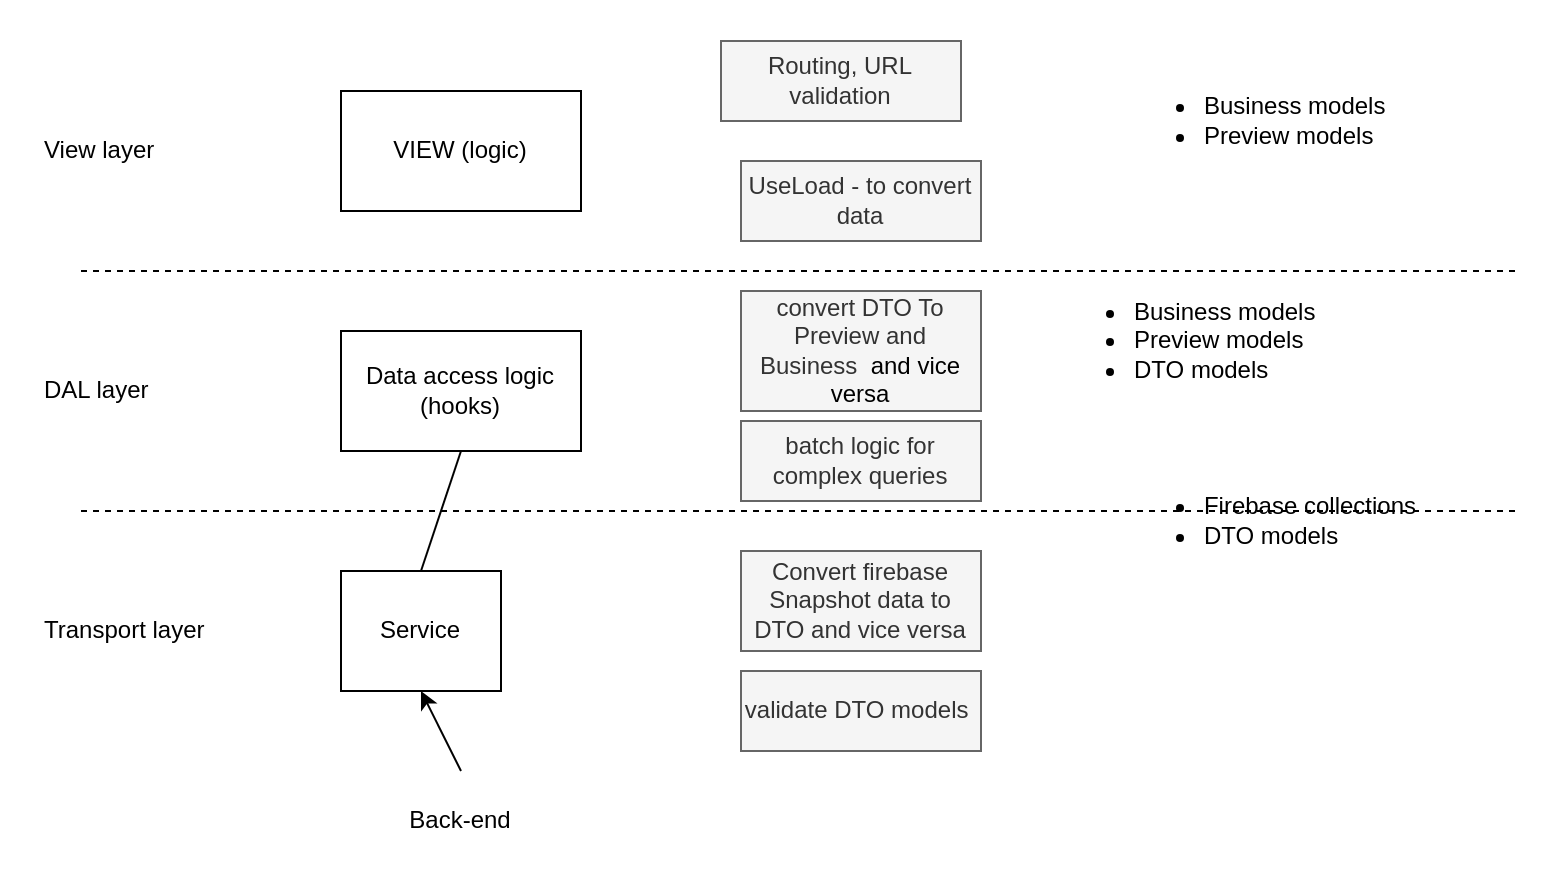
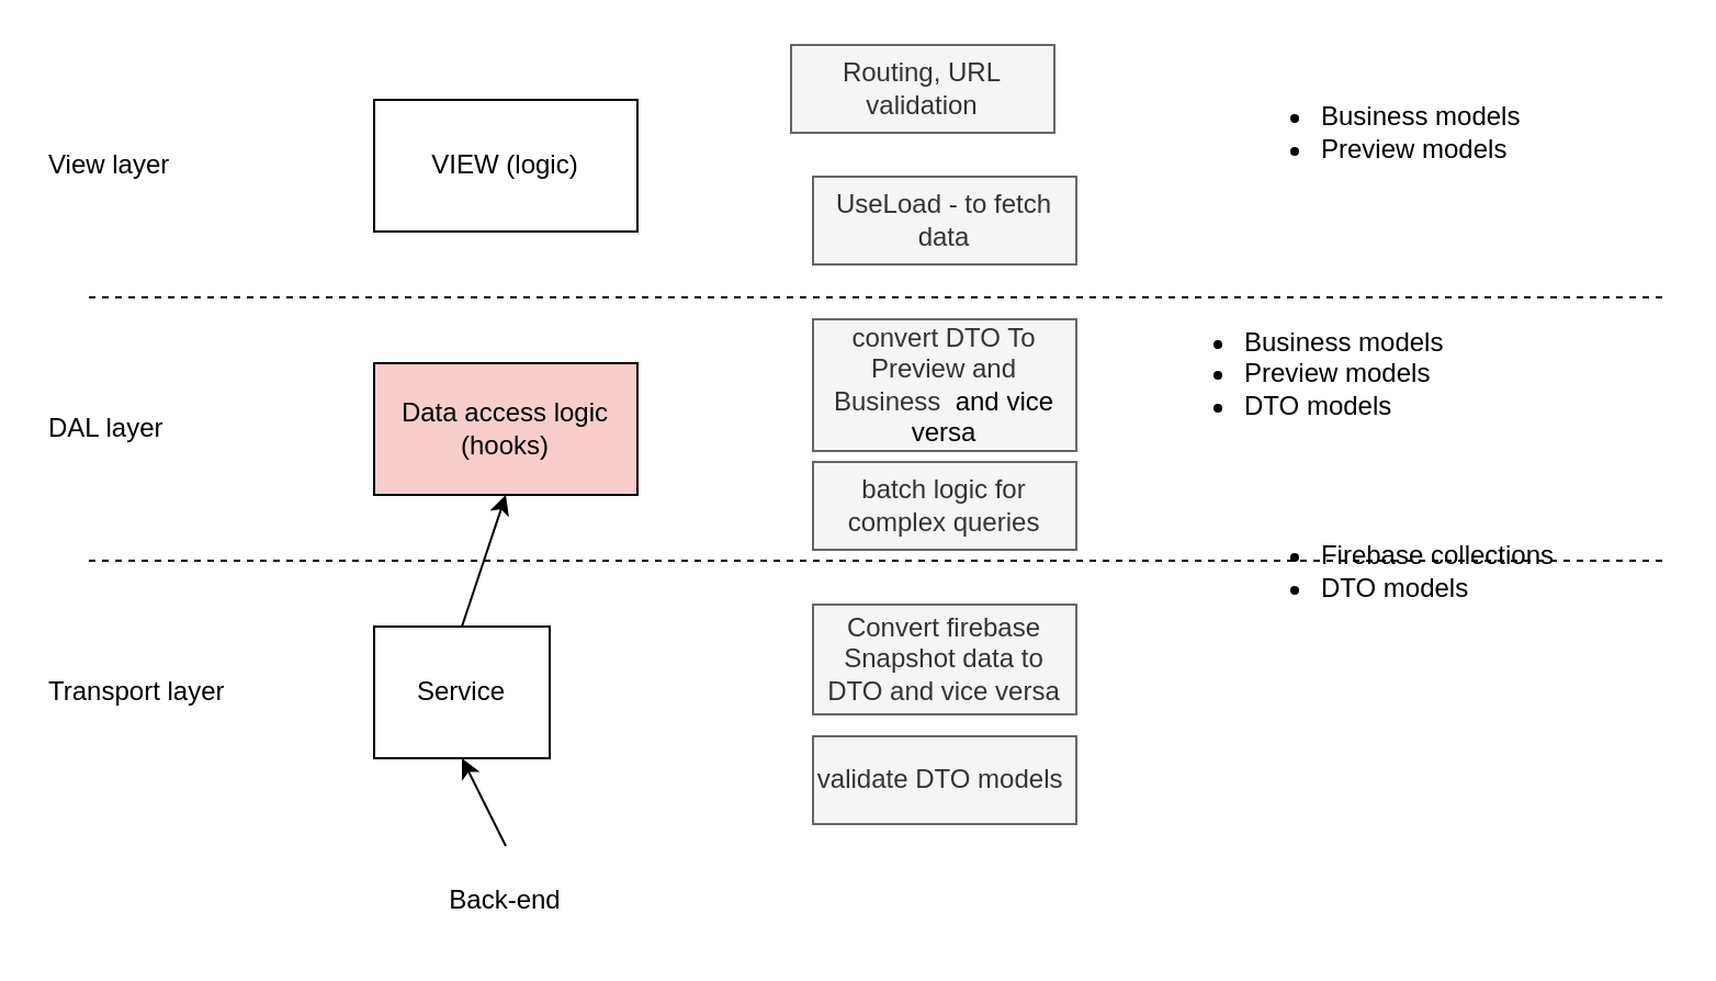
  <mxCell id="0" />
  <mxCell id="1" parent="0" />
  <mxCell id="2" value="" style="endArrow=none;dashed=1;html=1;rounded=0;" parent="1" edge="1"><mxGeometry width="50" height="50" relative="1" as="geometry"><mxPoint x="40" y="135" as="sourcePoint" /><mxPoint x="760" y="135" as="targetPoint" /></mxGeometry></mxCell>
  <mxCell id="3" value="" style="endArrow=none;dashed=1;html=1;rounded=0;" parent="1" edge="1"><mxGeometry width="50" height="50" relative="1" as="geometry"><mxPoint x="40" y="255" as="sourcePoint" /><mxPoint x="760" y="255" as="targetPoint" /></mxGeometry></mxCell>
  <mxCell id="4" value="Service" style="html=1;whiteSpace=wrap;" parent="1" vertex="1"><mxGeometry x="170" y="285" width="80" height="60" as="geometry" /></mxCell>
- <mxCell id="5" value="Data access logic (hooks)" style="html=1;whiteSpace=wrap;" parent="1" vertex="1"><mxGeometry x="170" y="165" width="120" height="60" as="geometry" /></mxCell>
+ <mxCell id="5" value="Data access logic (hooks)" style="html=1;whiteSpace=wrap;fillColor=#f8cecc;" parent="1" vertex="1"><mxGeometry x="170" y="165" width="120" height="60" as="geometry" /></mxCell>
  <mxCell id="6" value="VIEW (logic)" style="html=1;whiteSpace=wrap;" parent="1" vertex="1"><mxGeometry x="170" y="45" width="120" height="60" as="geometry" /></mxCell>
  <mxCell id="7" value="" style="endArrow=classic;html=1;rounded=0;entryX=0.5;entryY=1;entryDx=0;entryDy=0;" parent="1" target="4" edge="1"><mxGeometry width="50" height="50" relative="1" as="geometry"><mxPoint x="230" y="385" as="sourcePoint" /><mxPoint x="290" y="335" as="targetPoint" /></mxGeometry></mxCell>
- <mxCell id="8" value="" style="endArrow=none;html=1;rounded=0;entryX=0.5;entryY=1;entryDx=0;entryDy=0;exitX=0.5;exitY=0;exitDx=0;exitDy=0;" parent="1" source="4" target="5" edge="1"><mxGeometry width="50" height="50" relative="1" as="geometry"><mxPoint x="240" y="425" as="sourcePoint" /><mxPoint x="240" y="345" as="targetPoint" /></mxGeometry></mxCell>
+ <mxCell id="8" value="" style="endArrow=classic;html=1;rounded=0;entryX=0.5;entryY=1;entryDx=0;entryDy=0;exitX=0.5;exitY=0;exitDx=0;exitDy=0;" parent="1" source="4" target="5" edge="1"><mxGeometry width="50" height="50" relative="1" as="geometry"><mxPoint x="240" y="425" as="sourcePoint" /><mxPoint x="240" y="345" as="targetPoint" /></mxGeometry></mxCell>
  <mxCell id="9" value="&lt;ul&gt;&lt;li style=&quot;text-align: left;&quot;&gt;Firebase collections&lt;/li&gt;&lt;li style=&quot;text-align: left;&quot;&gt;DTO models&lt;/li&gt;&lt;/ul&gt;" style="text;html=1;strokeColor=none;fillColor=none;align=center;verticalAlign=middle;whiteSpace=wrap;rounded=0;" parent="1" vertex="1"><mxGeometry x="560" y="245" width="150" height="30" as="geometry" /></mxCell>
  <mxCell id="10" value="&lt;ul&gt;&lt;li&gt;Business models&lt;/li&gt;&lt;li style=&quot;&quot;&gt;Preview models&lt;/li&gt;&lt;/ul&gt;" style="text;html=1;strokeColor=none;fillColor=none;align=left;verticalAlign=middle;whiteSpace=wrap;rounded=0;" parent="1" vertex="1"><mxGeometry x="560" y="45" width="150" height="30" as="geometry" /></mxCell>
  <mxCell id="11" value="&lt;ul&gt;&lt;li&gt;Business models&lt;/li&gt;&lt;li style=&quot;&quot;&gt;Preview models&lt;/li&gt;&lt;li style=&quot;&quot;&gt;DTO models&lt;/li&gt;&lt;/ul&gt;" style="text;html=1;strokeColor=none;fillColor=none;align=left;verticalAlign=middle;whiteSpace=wrap;rounded=0;" parent="1" vertex="1"><mxGeometry x="525" y="155" width="150" height="30" as="geometry" /></mxCell>
  <mxCell id="12" value="Routing, URL validation" style="html=1;whiteSpace=wrap;fillColor=#f5f5f5;fontColor=#333333;strokeColor=#666666;" parent="1" vertex="1"><mxGeometry x="360" y="20" width="120" height="40" as="geometry" /></mxCell>
  <mxCell id="13" value="View layer" style="text;html=1;strokeColor=none;fillColor=none;align=left;verticalAlign=middle;whiteSpace=wrap;rounded=0;" parent="1" vertex="1"><mxGeometry x="20" y="60" width="80" height="30" as="geometry" /></mxCell>
  <mxCell id="14" value="DAL layer" style="text;html=1;strokeColor=none;fillColor=none;align=left;verticalAlign=middle;whiteSpace=wrap;rounded=0;" parent="1" vertex="1"><mxGeometry x="20" y="180" width="90" height="30" as="geometry" /></mxCell>
  <mxCell id="15" value="Transport layer" style="text;html=1;strokeColor=none;fillColor=none;align=left;verticalAlign=middle;whiteSpace=wrap;rounded=0;" parent="1" vertex="1"><mxGeometry x="20" y="300" width="90" height="30" as="geometry" /></mxCell>
  <mxCell id="16" value="validate DTO models&amp;nbsp;" style="html=1;whiteSpace=wrap;fillColor=#f5f5f5;fontColor=#333333;strokeColor=#666666;" vertex="1" parent="1"><mxGeometry x="370" y="335" width="120" height="40" as="geometry" /></mxCell>
  <mxCell id="17" value="Convert firebase Snapshot data to DTO and vice versa" style="html=1;whiteSpace=wrap;fillColor=#f5f5f5;fontColor=#333333;strokeColor=#666666;" vertex="1" parent="1"><mxGeometry x="370" y="275" width="120" height="50" as="geometry" /></mxCell>
  <mxCell id="18" value="convert DTO To Preview and Business&amp;nbsp;&lt;span style=&quot;color: rgb(0, 0, 0);&quot;&gt;&amp;nbsp;and vice versa&lt;/span&gt;" style="html=1;whiteSpace=wrap;fillColor=#f5f5f5;fontColor=#333333;strokeColor=#666666;" vertex="1" parent="1"><mxGeometry x="370" y="145" width="120" height="60" as="geometry" /></mxCell>
  <mxCell id="19" value="batch logic for complex queries" style="html=1;whiteSpace=wrap;fillColor=#f5f5f5;fontColor=#333333;strokeColor=#666666;" vertex="1" parent="1"><mxGeometry x="370" y="210" width="120" height="40" as="geometry" /></mxCell>
- <mxCell id="20" value="UseLoad - to convert data" style="html=1;whiteSpace=wrap;fillColor=#f5f5f5;fontColor=#333333;strokeColor=#666666;" vertex="1" parent="1"><mxGeometry x="370" y="80" width="120" height="40" as="geometry" /></mxCell>
+ <mxCell id="20" value="UseLoad - to fetch data" style="html=1;whiteSpace=wrap;fillColor=#f5f5f5;fontColor=#333333;strokeColor=#666666;" vertex="1" parent="1"><mxGeometry x="370" y="80" width="120" height="40" as="geometry" /></mxCell>
  <mxCell id="21" value="Back-end" style="text;html=1;strokeColor=none;fillColor=none;align=center;verticalAlign=middle;whiteSpace=wrap;rounded=0;" vertex="1" parent="1"><mxGeometry x="200" y="395" width="60" height="30" as="geometry" /></mxCell>
